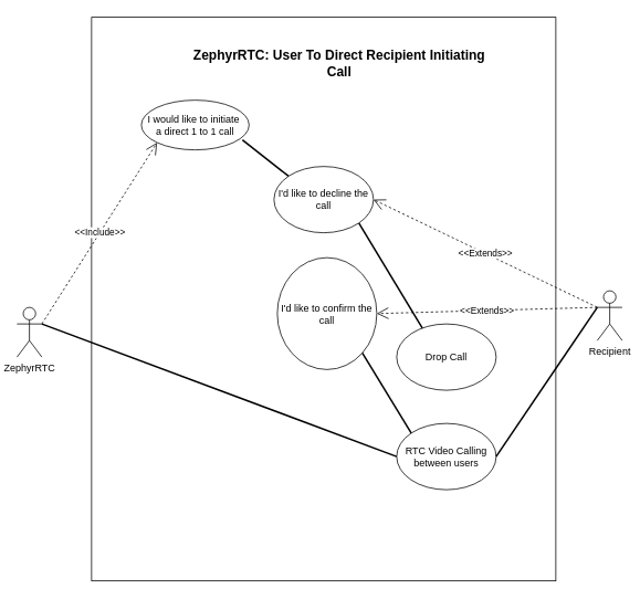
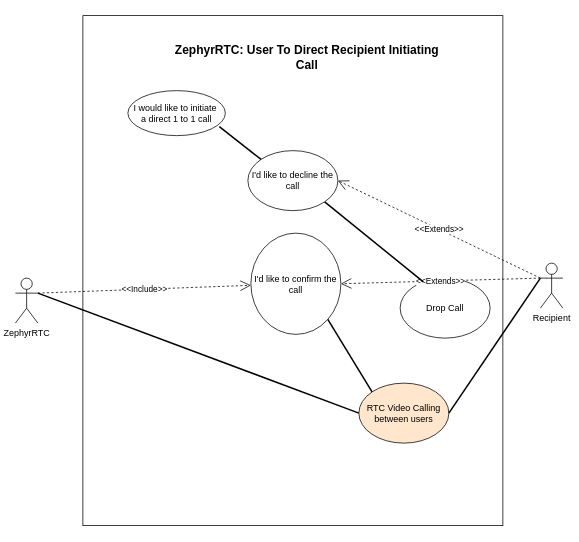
  <mxCell id="0" />
  <mxCell id="1" parent="0" />
  <mxCell id="2" value="ZephyrRTC" style="shape=umlActor;verticalLabelPosition=bottom;verticalAlign=top;html=1;outlineConnect=0;" vertex="1" parent="1"><mxGeometry x="20" y="370" width="30" height="60" as="geometry" /></mxCell>
  <mxCell id="3" value="Recipient" style="shape=umlActor;verticalLabelPosition=bottom;verticalAlign=top;html=1;outlineConnect=0;" vertex="1" parent="1"><mxGeometry x="720" y="350" width="30" height="60" as="geometry" /></mxCell>
  <mxCell id="4" value="" style="rounded=0;whiteSpace=wrap;html=1;" vertex="1" parent="1"><mxGeometry x="110" y="20" width="560" height="680" as="geometry" /></mxCell>
  <mxCell id="5" value="I would like to initiate&amp;nbsp;&lt;br&gt;a direct 1 to 1 call" style="ellipse;whiteSpace=wrap;html=1;" vertex="1" parent="1"><mxGeometry x="170" y="120" width="130" height="60" as="geometry" /></mxCell>
  <mxCell id="6" value="I'd like to confirm the&lt;br&gt;call" style="ellipse;whiteSpace=wrap;html=1;" vertex="1" parent="1"><mxGeometry x="334" y="310" width="120" height="135" as="geometry" /></mxCell>
  <mxCell id="7" value="I'd like to decline&amp;nbsp;the&lt;br&gt;call" style="ellipse;whiteSpace=wrap;html=1;" vertex="1" parent="1"><mxGeometry x="330" y="200" width="120" height="80" as="geometry" /></mxCell>
- <mxCell id="8" value="Drop Call" style="ellipse;whiteSpace=wrap;html=1;" vertex="1" parent="1"><mxGeometry x="478" y="390" width="120" height="80" as="geometry" /></mxCell>
- <mxCell id="9" value="RTC Video Calling&lt;br&gt;between users" style="ellipse;whiteSpace=wrap;html=1;" vertex="1" parent="1"><mxGeometry x="478" y="510" width="120" height="80" as="geometry" /></mxCell>
+ <mxCell id="8" value="Drop Call" style="ellipse;whiteSpace=wrap;html=1;" vertex="1" parent="1"><mxGeometry x="533" y="370" width="120" height="80" as="geometry" /></mxCell>
+ <mxCell id="9" value="RTC Video Calling&lt;br&gt;between users" style="ellipse;whiteSpace=wrap;html=1;fillColor=#ffe6cc;" vertex="1" parent="1"><mxGeometry x="478" y="510" width="120" height="80" as="geometry" /></mxCell>
  <mxCell id="10" value="&lt;b&gt;&lt;font style=&quot;font-size: 16px;&quot;&gt;ZephyrRTC: User To Direct Recipient&amp;nbsp;Initiating Call&lt;br&gt;&lt;/font&gt;&lt;/b&gt;" style="text;html=1;strokeColor=none;fillColor=none;align=center;verticalAlign=middle;whiteSpace=wrap;rounded=0;" vertex="1" parent="1"><mxGeometry x="220" y="60" width="378" height="30" as="geometry" /></mxCell>
- <mxCell id="11" value="&amp;lt;&amp;lt;Include&amp;gt;&amp;gt;" style="endArrow=open;endSize=12;dashed=1;html=1;rounded=0;exitX=1;exitY=0.333;exitDx=0;exitDy=0;exitPerimeter=0;entryX=0;entryY=1;entryDx=0;entryDy=0;" edge="1" parent="1" source="2" target="5"><mxGeometry width="160" relative="1" as="geometry"><mxPoint x="70" y="400" as="sourcePoint" /><mxPoint x="235" y="200" as="targetPoint" /></mxGeometry></mxCell>
+ <mxCell id="11" value="&amp;lt;&amp;lt;Include&amp;gt;&amp;gt;" style="endArrow=open;endSize=12;dashed=1;html=1;rounded=0;exitX=1;exitY=0.333;exitDx=0;exitDy=0;exitPerimeter=0;" edge="1" parent="1" source="2" target="6"><mxGeometry width="160" relative="1" as="geometry"><mxPoint x="70" y="400" as="sourcePoint" /><mxPoint x="235" y="200" as="targetPoint" /></mxGeometry></mxCell>
  <mxCell id="12" value="&amp;lt;&amp;lt;Extends&amp;gt;&amp;gt;" style="endArrow=open;endSize=12;dashed=1;html=1;rounded=0;entryX=1;entryY=0.5;entryDx=0;entryDy=0;exitX=0;exitY=0.333;exitDx=0;exitDy=0;exitPerimeter=0;" edge="1" parent="1" source="3" target="7"><mxGeometry width="160" relative="1" as="geometry"><mxPoint x="340" y="410" as="sourcePoint" /><mxPoint x="500" y="410" as="targetPoint" /></mxGeometry></mxCell>
  <mxCell id="13" value="" style="endArrow=none;html=1;rounded=0;exitX=0;exitY=0;exitDx=0;exitDy=0;strokeWidth=2;entryX=0.938;entryY=0.8;entryDx=0;entryDy=0;entryPerimeter=0;" edge="1" parent="1" source="7" target="5"><mxGeometry width="50" height="50" relative="1" as="geometry"><mxPoint x="390" y="390" as="sourcePoint" /><mxPoint x="290" y="180" as="targetPoint" /></mxGeometry></mxCell>
  <mxCell id="14" value="&amp;lt;&amp;lt;Extends&amp;gt;&amp;gt;" style="endArrow=open;endSize=12;dashed=1;html=1;rounded=0;entryX=1;entryY=0.5;entryDx=0;entryDy=0;" edge="1" parent="1" target="6"><mxGeometry width="160" relative="1" as="geometry"><mxPoint x="720" y="370" as="sourcePoint" /><mxPoint x="440" y="290" as="targetPoint" /></mxGeometry></mxCell>
  <mxCell id="15" value="" style="endArrow=none;html=1;rounded=0;exitX=0.258;exitY=0.063;exitDx=0;exitDy=0;strokeWidth=2;entryX=1;entryY=1;entryDx=0;entryDy=0;exitPerimeter=0;" edge="1" parent="1" source="8" target="7"><mxGeometry width="50" height="50" relative="1" as="geometry"><mxPoint x="536" y="350" as="sourcePoint" /><mxPoint x="480" y="322" as="targetPoint" /></mxGeometry></mxCell>
  <mxCell id="16" value="" style="endArrow=none;html=1;rounded=0;exitX=0;exitY=0;exitDx=0;exitDy=0;strokeWidth=2;entryX=1;entryY=1;entryDx=0;entryDy=0;" edge="1" parent="1" source="9" target="6"><mxGeometry width="50" height="50" relative="1" as="geometry"><mxPoint x="501" y="525" as="sourcePoint" /><mxPoint x="412" y="398" as="targetPoint" /></mxGeometry></mxCell>
  <mxCell id="17" value="" style="endArrow=none;html=1;rounded=0;strokeWidth=2;entryX=1;entryY=0.333;entryDx=0;entryDy=0;exitX=0;exitY=0.5;exitDx=0;exitDy=0;entryPerimeter=0;" edge="1" parent="1" source="9" target="2"><mxGeometry width="50" height="50" relative="1" as="geometry"><mxPoint x="351" y="612" as="sourcePoint" /><mxPoint x="291" y="468" as="targetPoint" /></mxGeometry></mxCell>
  <mxCell id="18" value="" style="endArrow=none;html=1;rounded=0;exitX=0;exitY=0.333;exitDx=0;exitDy=0;strokeWidth=2;entryX=1;entryY=0.5;entryDx=0;entryDy=0;exitPerimeter=0;" edge="1" parent="1" source="3" target="9"><mxGeometry width="50" height="50" relative="1" as="geometry"><mxPoint x="506" y="532" as="sourcePoint" /><mxPoint x="446" y="388" as="targetPoint" /></mxGeometry></mxCell>
